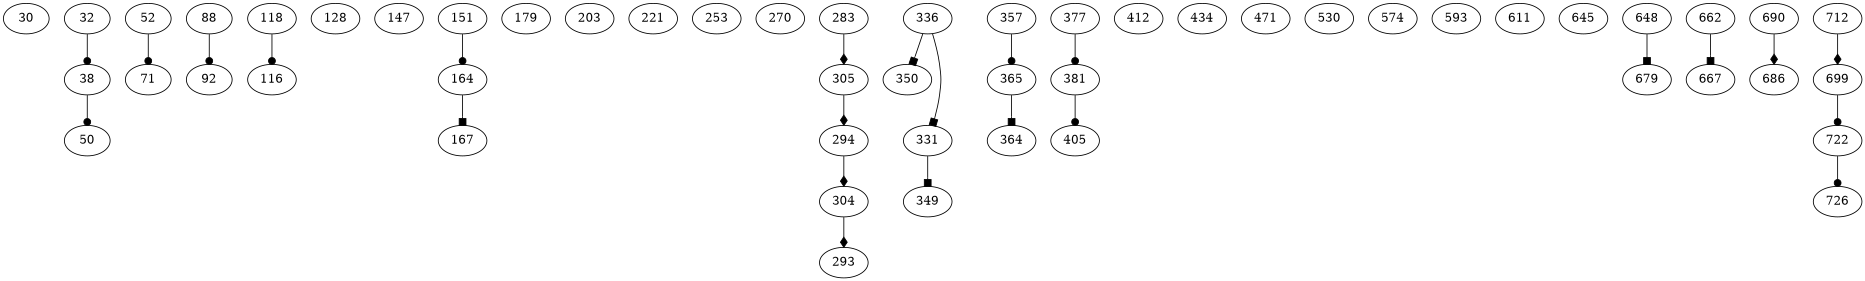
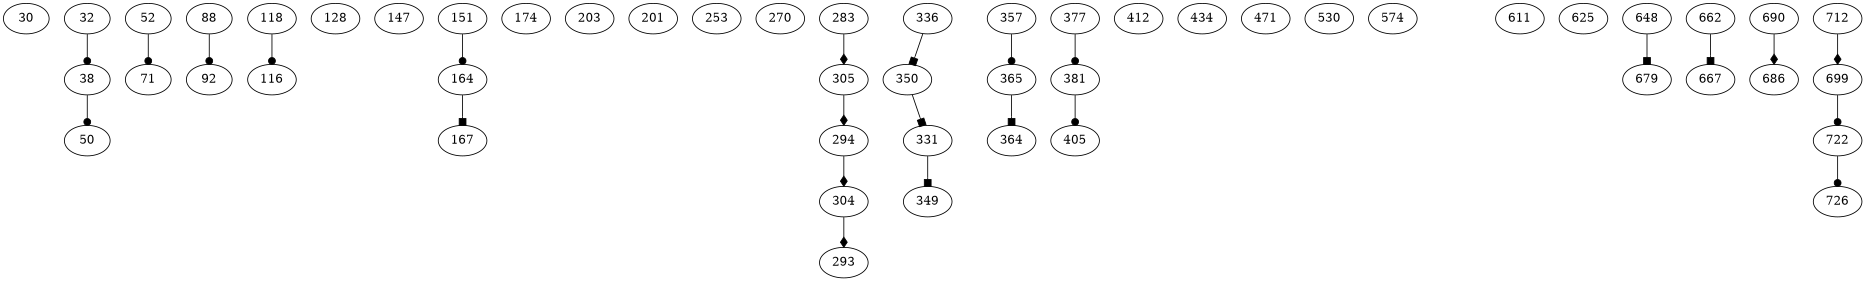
  strict digraph {
    edge [arrowhead=dot]
    30 [contraction="{2: {'contraction': {19: {'contraction': {23: {}}}}}}"]
    32
    38
    50
    52 [contraction="{65: {}}"]
    71 [contraction="{70: {}}"]
    88 [contraction="{89: {'contraction': {90: {'contraction': {91: {}}}}}}"]
    92
    116 [contraction="{103: {}}"]
    118
    128
    147
    n13 [contraction="{156: {}}" label=164]
    167
    151
-   179 [contraction="{193: {}}"]
+   179 [contraction="{193: {}}" label=174]
    203 [contraction="{210: {}}"]
-   221
+   221 [label=201]
    253
    270 [contraction="{264: {'contraction': {269: {}}}}"]
    283
    305
    294
    304
    293 [contraction="{309: {'contraction': {308: {}}}}"]
    336 [contraction="{326: {}}"]
    350
    331
    349
    357
    365
    364
    381 [contraction="{399: {'contraction': {380: {}}}}"]
    405 [contraction="{404: {}}"]
    377
    412 [contraction="{415: {}}"]
    434
    471
    530
    574
-   593 [contraction="{599: {}}"]
    611 [contraction="{608: {'contraction': {610: {}}}}"]
-   625 [label=645]
+   625
    648 [contraction="{644: {}}"]
    679 [contraction="{681: {}}"]
    662
    667
    690
    686
    712
    699
    722
    726
    32 -> 38
    38 -> 50
    52 -> 71
    88 -> 92
    118 -> 116
    n13 -> 167 [arrowhead=box]
    151 -> n13
    283 -> 305 [arrowhead=diamond]
    305 -> 294 [arrowhead=diamond]
    294 -> 304 [arrowhead=diamond]
    304 -> 293 [arrowhead=diamond]
    336 -> 350 [arrowhead=box]
-   336 -> 331 [arrowhead=box]
+   350 -> 331 [arrowhead=box]
    331 -> 349 [arrowhead=box]
    357 -> 365
    365 -> 364 [arrowhead=box]
    381 -> 405
    377 -> 381
    648 -> 679 [arrowhead=box]
    662 -> 667 [arrowhead=box]
    690 -> 686 [arrowhead=diamond]
    712 -> 699 [arrowhead=diamond]
    699 -> 722
    722 -> 726
  }
